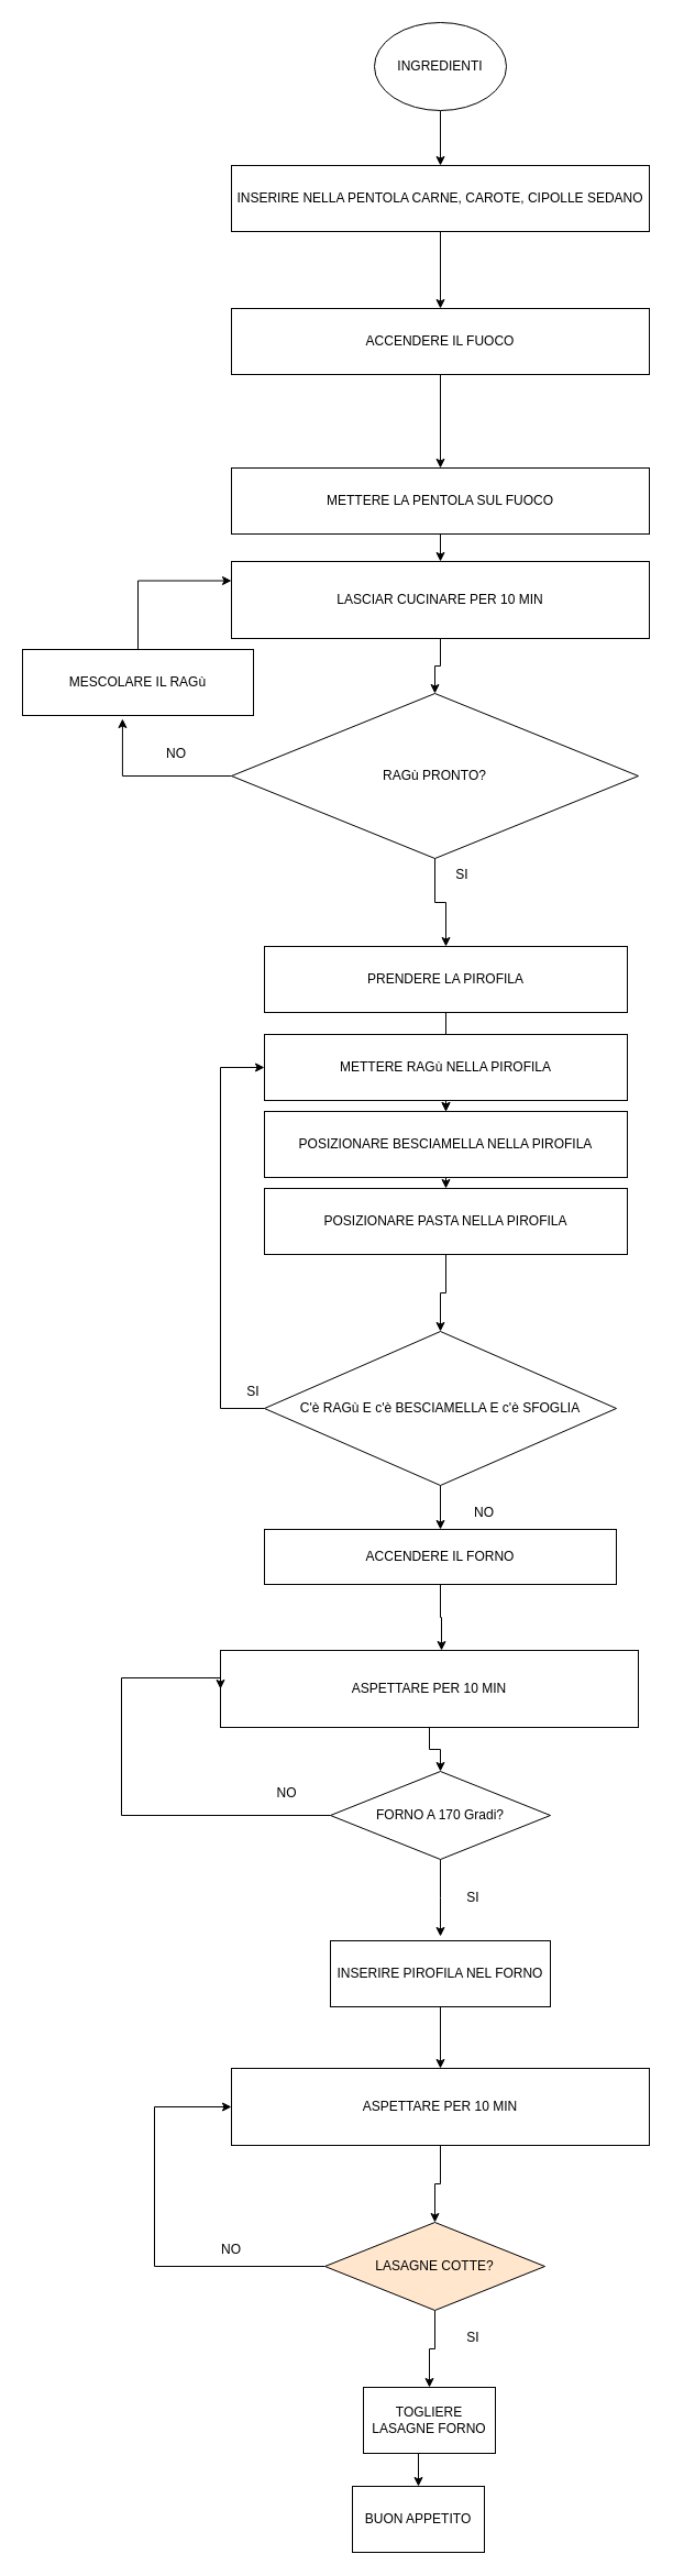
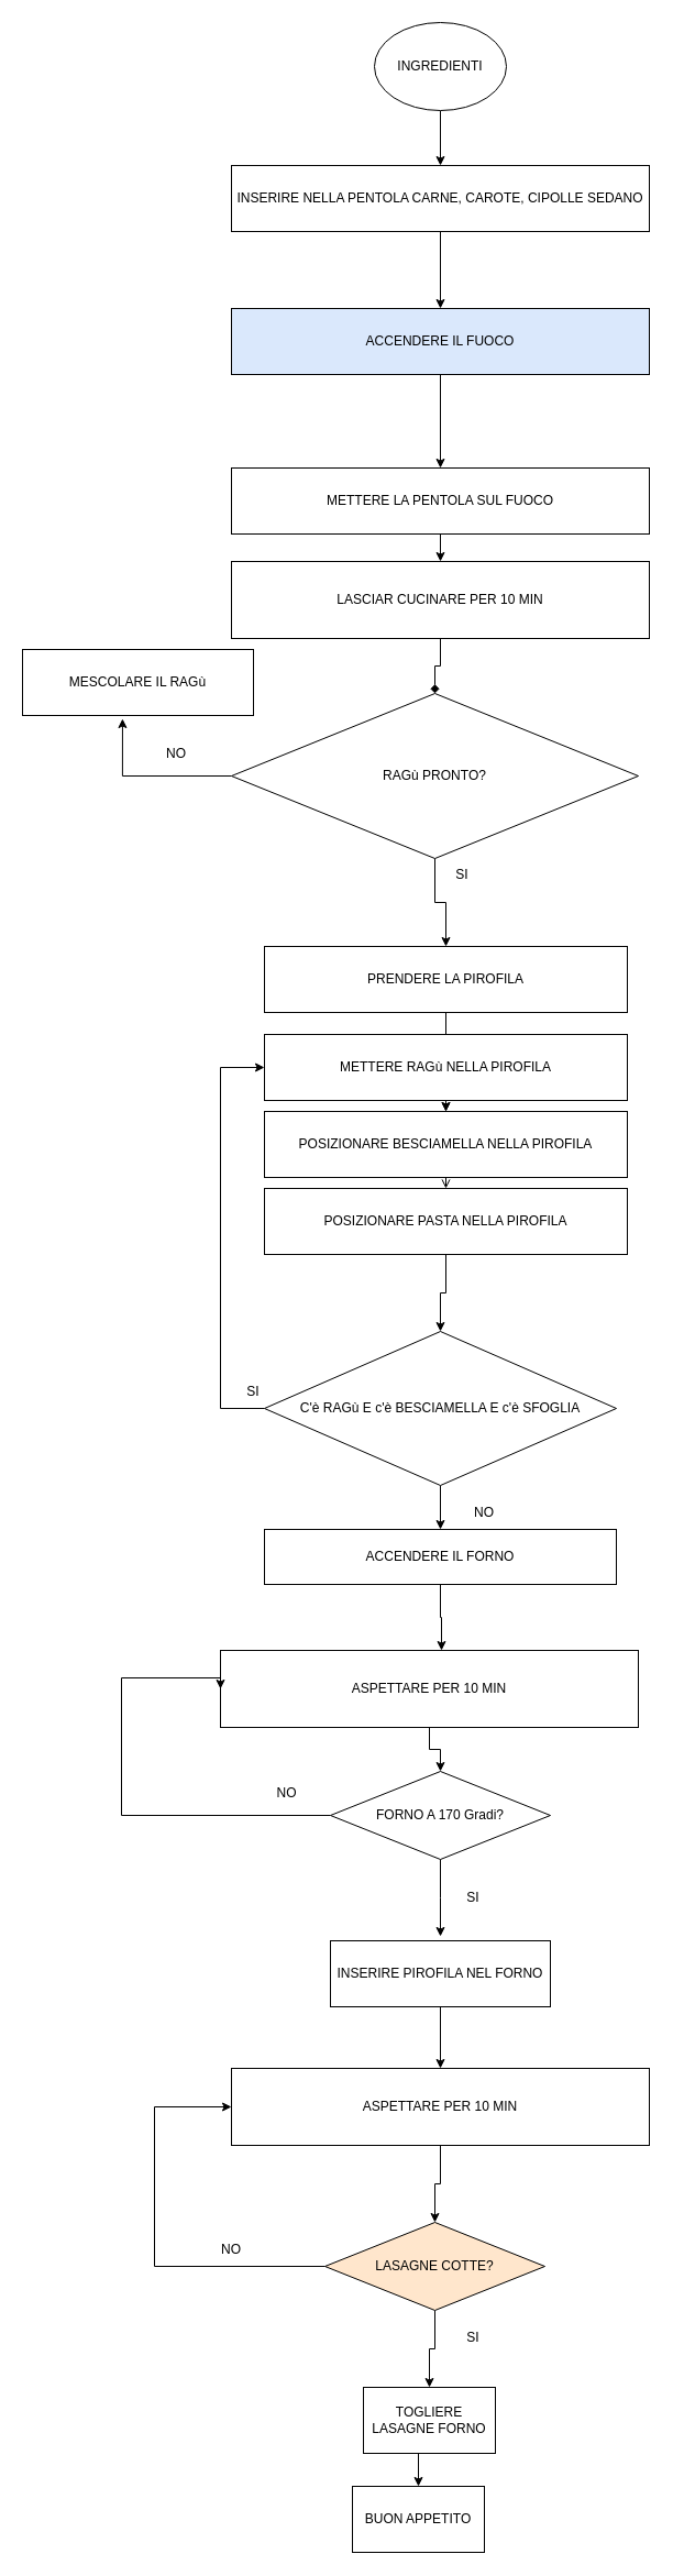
  <mxCell id="0" />
  <mxCell id="1" parent="0" />
  <mxCell id="2" style="edgeStyle=orthogonalEdgeStyle;rounded=0;orthogonalLoop=1;jettySize=auto;html=1;exitX=0.5;exitY=1;exitDx=0;exitDy=0;entryX=0.5;entryY=0;entryDx=0;entryDy=0;" parent="1" source="3" target="5" edge="1"><mxGeometry relative="1" as="geometry" /></mxCell>
  <mxCell id="3" value="INGREDIENTI" style="ellipse;whiteSpace=wrap;html=1;" parent="1" vertex="1"><mxGeometry x="340" y="20" width="120" height="80" as="geometry" /></mxCell>
  <mxCell id="4" style="edgeStyle=orthogonalEdgeStyle;rounded=0;orthogonalLoop=1;jettySize=auto;html=1;exitX=0.5;exitY=1;exitDx=0;exitDy=0;" parent="1" source="5" target="7" edge="1"><mxGeometry relative="1" as="geometry" /></mxCell>
  <mxCell id="5" value="INSERIRE NELLA PENTOLA CARNE, CAROTE, CIPOLLE SEDANO" style="rounded=0;whiteSpace=wrap;html=1;" parent="1" vertex="1"><mxGeometry x="210" y="150" width="380" height="60" as="geometry" /></mxCell>
  <mxCell id="6" style="edgeStyle=orthogonalEdgeStyle;rounded=0;orthogonalLoop=1;jettySize=auto;html=1;exitX=0.5;exitY=1;exitDx=0;exitDy=0;entryX=0.5;entryY=0;entryDx=0;entryDy=0;" parent="1" source="7" target="9" edge="1"><mxGeometry relative="1" as="geometry" /></mxCell>
- <mxCell id="7" value="ACCENDERE IL FUOCO" style="rounded=0;whiteSpace=wrap;html=1;" parent="1" vertex="1"><mxGeometry x="210" y="280" width="380" height="60" as="geometry" /></mxCell>
+ <mxCell id="7" value="ACCENDERE IL FUOCO" style="rounded=0;whiteSpace=wrap;html=1;fillColor=#dae8fc;" parent="1" vertex="1"><mxGeometry x="210" y="280" width="380" height="60" as="geometry" /></mxCell>
  <mxCell id="8" style="edgeStyle=orthogonalEdgeStyle;rounded=0;orthogonalLoop=1;jettySize=auto;html=1;exitX=0.5;exitY=1;exitDx=0;exitDy=0;" parent="1" source="9" target="11" edge="1"><mxGeometry relative="1" as="geometry" /></mxCell>
  <mxCell id="9" value="METTERE LA PENTOLA SUL FUOCO" style="rounded=0;whiteSpace=wrap;html=1;" parent="1" vertex="1"><mxGeometry x="210" y="425" width="380" height="60" as="geometry" /></mxCell>
- <mxCell id="10" style="edgeStyle=orthogonalEdgeStyle;rounded=0;orthogonalLoop=1;jettySize=auto;html=1;exitX=0.5;exitY=1;exitDx=0;exitDy=0;" parent="1" source="11" target="14" edge="1"><mxGeometry relative="1" as="geometry" /></mxCell>
+ <mxCell id="10" style="edgeStyle=orthogonalEdgeStyle;rounded=0;orthogonalLoop=1;jettySize=auto;html=1;exitX=0.5;exitY=1;exitDx=0;exitDy=0;endArrow=diamond;" parent="1" source="11" target="14" edge="1"><mxGeometry relative="1" as="geometry" /></mxCell>
  <mxCell id="11" value="LASCIAR CUCINARE PER 10 MIN" style="rounded=0;whiteSpace=wrap;html=1;" parent="1" vertex="1"><mxGeometry x="210" y="510" width="380" height="70" as="geometry" /></mxCell>
  <mxCell id="12" style="edgeStyle=orthogonalEdgeStyle;rounded=0;orthogonalLoop=1;jettySize=auto;html=1;exitX=0;exitY=0.5;exitDx=0;exitDy=0;entryX=0.433;entryY=1.05;entryDx=0;entryDy=0;entryPerimeter=0;" parent="1" source="14" target="17" edge="1"><mxGeometry relative="1" as="geometry"><Array as="points"><mxPoint x="110" y="705" /><mxPoint x="110" y="653" /></Array></mxGeometry></mxCell>
  <mxCell id="13" value="" style="edgeStyle=orthogonalEdgeStyle;rounded=0;orthogonalLoop=1;jettySize=auto;html=1;" parent="1" source="14" target="19" edge="1"><mxGeometry relative="1" as="geometry" /></mxCell>
  <mxCell id="14" value="RAGù PRONTO?" style="rhombus;whiteSpace=wrap;html=1;" parent="1" vertex="1"><mxGeometry x="210" y="630" width="370" height="150" as="geometry" /></mxCell>
  <mxCell id="15" value="NO" style="text;html=1;strokeColor=none;fillColor=none;align=center;verticalAlign=middle;whiteSpace=wrap;rounded=0;" parent="1" vertex="1"><mxGeometry x="130" y="670" width="60" height="30" as="geometry" /></mxCell>
- <mxCell id="16" style="edgeStyle=orthogonalEdgeStyle;rounded=0;orthogonalLoop=1;jettySize=auto;html=1;exitX=0.5;exitY=0;exitDx=0;exitDy=0;entryX=0;entryY=0.25;entryDx=0;entryDy=0;" parent="1" source="17" target="11" edge="1"><mxGeometry relative="1" as="geometry" /></mxCell>
  <mxCell id="17" value="MESCOLARE IL RAGù" style="rounded=0;whiteSpace=wrap;html=1;" parent="1" vertex="1"><mxGeometry x="20" y="590" width="210" height="60" as="geometry" /></mxCell>
  <mxCell id="18" value="" style="edgeStyle=orthogonalEdgeStyle;rounded=0;orthogonalLoop=1;jettySize=auto;html=1;" edge="1" parent="1" source="19" target="23"><mxGeometry relative="1" as="geometry" /></mxCell>
  <mxCell id="19" value="PRENDERE LA PIROFILA" style="rounded=0;whiteSpace=wrap;html=1;" parent="1" vertex="1"><mxGeometry x="240" y="860" width="330" height="60" as="geometry" /></mxCell>
  <mxCell id="20" style="edgeStyle=orthogonalEdgeStyle;rounded=0;orthogonalLoop=1;jettySize=auto;html=1;exitX=0.5;exitY=1;exitDx=0;exitDy=0;entryX=0.5;entryY=0;entryDx=0;entryDy=0;" parent="1" source="21" target="23" edge="1"><mxGeometry relative="1" as="geometry" /></mxCell>
  <mxCell id="21" value="METTERE RAGù NELLA PIROFILA" style="rounded=0;whiteSpace=wrap;html=1;" parent="1" vertex="1"><mxGeometry x="240" y="940" width="330" height="60" as="geometry" /></mxCell>
- <mxCell id="22" style="edgeStyle=orthogonalEdgeStyle;rounded=0;orthogonalLoop=1;jettySize=auto;html=1;exitX=0.5;exitY=1;exitDx=0;exitDy=0;entryX=0.5;entryY=0;entryDx=0;entryDy=0;" parent="1" source="23" target="25" edge="1"><mxGeometry relative="1" as="geometry" /></mxCell>
+ <mxCell id="22" style="edgeStyle=orthogonalEdgeStyle;rounded=0;orthogonalLoop=1;jettySize=auto;html=1;exitX=0.5;exitY=1;exitDx=0;exitDy=0;entryX=0.5;entryY=0;entryDx=0;entryDy=0;endArrow=open;" parent="1" source="23" target="25" edge="1"><mxGeometry relative="1" as="geometry" /></mxCell>
  <mxCell id="23" value="POSIZIONARE BESCIAMELLA NELLA PIROFILA" style="rounded=0;whiteSpace=wrap;html=1;" parent="1" vertex="1"><mxGeometry x="240" y="1010" width="330" height="60" as="geometry" /></mxCell>
  <mxCell id="24" style="edgeStyle=orthogonalEdgeStyle;rounded=0;orthogonalLoop=1;jettySize=auto;html=1;exitX=0.5;exitY=1;exitDx=0;exitDy=0;entryX=0.5;entryY=0;entryDx=0;entryDy=0;" parent="1" source="25" target="28" edge="1"><mxGeometry relative="1" as="geometry" /></mxCell>
  <mxCell id="25" value="POSIZIONARE PASTA NELLA PIROFILA" style="rounded=0;whiteSpace=wrap;html=1;" parent="1" vertex="1"><mxGeometry x="240" y="1080" width="330" height="60" as="geometry" /></mxCell>
  <mxCell id="26" style="edgeStyle=orthogonalEdgeStyle;rounded=0;orthogonalLoop=1;jettySize=auto;html=1;exitX=0;exitY=0.5;exitDx=0;exitDy=0;entryX=0;entryY=0.5;entryDx=0;entryDy=0;" parent="1" source="28" target="21" edge="1"><mxGeometry relative="1" as="geometry"><Array as="points"><mxPoint x="200" y="1280" /><mxPoint x="200" y="970" /></Array></mxGeometry></mxCell>
  <mxCell id="27" style="edgeStyle=orthogonalEdgeStyle;rounded=0;orthogonalLoop=1;jettySize=auto;html=1;exitX=0.5;exitY=1;exitDx=0;exitDy=0;" parent="1" source="28" target="31" edge="1"><mxGeometry relative="1" as="geometry" /></mxCell>
  <mxCell id="28" value="C'è RAGù E c'è BESCIAMELLA E c'è SFOGLIA" style="rhombus;whiteSpace=wrap;html=1;" parent="1" vertex="1"><mxGeometry x="240" y="1210" width="320" height="140" as="geometry" /></mxCell>
  <mxCell id="29" value="SI" style="text;html=1;strokeColor=none;fillColor=none;align=center;verticalAlign=middle;whiteSpace=wrap;rounded=0;" parent="1" vertex="1"><mxGeometry x="200" y="1250" width="60" height="30" as="geometry" /></mxCell>
  <mxCell id="30" style="edgeStyle=orthogonalEdgeStyle;rounded=0;orthogonalLoop=1;jettySize=auto;html=1;exitX=0.5;exitY=1;exitDx=0;exitDy=0;entryX=0.529;entryY=0;entryDx=0;entryDy=0;entryPerimeter=0;" parent="1" source="31" target="34" edge="1"><mxGeometry relative="1" as="geometry" /></mxCell>
  <mxCell id="31" value="ACCENDERE IL FORNO" style="rounded=0;whiteSpace=wrap;html=1;" parent="1" vertex="1"><mxGeometry x="240" y="1390" width="320" height="50" as="geometry" /></mxCell>
  <mxCell id="32" value="NO" style="text;html=1;strokeColor=none;fillColor=none;align=center;verticalAlign=middle;whiteSpace=wrap;rounded=0;" parent="1" vertex="1"><mxGeometry x="410" y="1360" width="60" height="30" as="geometry" /></mxCell>
  <mxCell id="33" style="edgeStyle=orthogonalEdgeStyle;rounded=0;orthogonalLoop=1;jettySize=auto;html=1;exitX=0.5;exitY=1;exitDx=0;exitDy=0;entryX=0.5;entryY=0;entryDx=0;entryDy=0;" parent="1" source="34" target="37" edge="1"><mxGeometry relative="1" as="geometry" /></mxCell>
  <mxCell id="34" value="ASPETTARE PER 10 MIN" style="rounded=0;whiteSpace=wrap;html=1;" parent="1" vertex="1"><mxGeometry x="200" y="1500" width="380" height="70" as="geometry" /></mxCell>
  <mxCell id="35" style="edgeStyle=orthogonalEdgeStyle;rounded=0;orthogonalLoop=1;jettySize=auto;html=1;exitX=0;exitY=0.5;exitDx=0;exitDy=0;entryX=0;entryY=0.5;entryDx=0;entryDy=0;" parent="1" source="37" target="34" edge="1"><mxGeometry relative="1" as="geometry"><mxPoint x="120" y="1530" as="targetPoint" /><Array as="points"><mxPoint x="110" y="1650" /><mxPoint x="110" y="1525" /></Array></mxGeometry></mxCell>
  <mxCell id="36" style="edgeStyle=orthogonalEdgeStyle;rounded=0;orthogonalLoop=1;jettySize=auto;html=1;exitX=0.5;exitY=1;exitDx=0;exitDy=0;" parent="1" source="37" edge="1"><mxGeometry relative="1" as="geometry"><mxPoint x="400" y="1760" as="targetPoint" /></mxGeometry></mxCell>
  <mxCell id="37" value="FORNO A 170 Gradi?" style="rhombus;whiteSpace=wrap;html=1;" parent="1" vertex="1"><mxGeometry x="300" y="1610" width="200" height="80" as="geometry" /></mxCell>
  <mxCell id="38" value="NO" style="text;html=1;align=center;verticalAlign=middle;resizable=0;points=[];autosize=1;strokeColor=none;fillColor=none;" parent="1" vertex="1"><mxGeometry x="240" y="1615" width="40" height="30" as="geometry" /></mxCell>
  <mxCell id="39" style="edgeStyle=orthogonalEdgeStyle;rounded=0;orthogonalLoop=1;jettySize=auto;html=1;exitX=0.5;exitY=1;exitDx=0;exitDy=0;entryX=0.5;entryY=0;entryDx=0;entryDy=0;" parent="1" source="40" target="43" edge="1"><mxGeometry relative="1" as="geometry" /></mxCell>
  <mxCell id="40" value="INSERIRE PIROFILA NEL FORNO" style="rounded=0;whiteSpace=wrap;html=1;" parent="1" vertex="1"><mxGeometry x="300" y="1764" width="200" height="60" as="geometry" /></mxCell>
  <mxCell id="41" value="SI" style="text;html=1;strokeColor=none;fillColor=none;align=center;verticalAlign=middle;whiteSpace=wrap;rounded=0;" parent="1" vertex="1"><mxGeometry x="400" y="1710" width="60" height="30" as="geometry" /></mxCell>
  <mxCell id="42" style="edgeStyle=orthogonalEdgeStyle;rounded=0;orthogonalLoop=1;jettySize=auto;html=1;exitX=0.5;exitY=1;exitDx=0;exitDy=0;entryX=0.5;entryY=0;entryDx=0;entryDy=0;" parent="1" source="43" target="46" edge="1"><mxGeometry relative="1" as="geometry" /></mxCell>
  <mxCell id="43" value="ASPETTARE PER 10 MIN" style="rounded=0;whiteSpace=wrap;html=1;" parent="1" vertex="1"><mxGeometry x="210" y="1880" width="380" height="70" as="geometry" /></mxCell>
  <mxCell id="44" style="edgeStyle=orthogonalEdgeStyle;rounded=0;orthogonalLoop=1;jettySize=auto;html=1;exitX=0;exitY=0.5;exitDx=0;exitDy=0;entryX=0;entryY=0.5;entryDx=0;entryDy=0;" parent="1" source="46" target="43" edge="1"><mxGeometry relative="1" as="geometry"><Array as="points"><mxPoint x="140" y="2060" /><mxPoint x="140" y="1915" /></Array></mxGeometry></mxCell>
  <mxCell id="45" style="edgeStyle=orthogonalEdgeStyle;rounded=0;orthogonalLoop=1;jettySize=auto;html=1;exitX=0.5;exitY=1;exitDx=0;exitDy=0;" parent="1" source="46" target="49" edge="1"><mxGeometry relative="1" as="geometry" /></mxCell>
  <mxCell id="46" value="LASAGNE COTTE?" style="rhombus;whiteSpace=wrap;html=1;fillColor=#ffe6cc;" parent="1" vertex="1"><mxGeometry x="295" y="2020" width="200" height="80" as="geometry" /></mxCell>
  <mxCell id="47" value="NO" style="text;html=1;strokeColor=none;fillColor=none;align=center;verticalAlign=middle;whiteSpace=wrap;rounded=0;" parent="1" vertex="1"><mxGeometry x="180" y="2030" width="60" height="30" as="geometry" /></mxCell>
  <mxCell id="48" style="edgeStyle=orthogonalEdgeStyle;rounded=0;orthogonalLoop=1;jettySize=auto;html=1;exitX=0.5;exitY=1;exitDx=0;exitDy=0;entryX=0.5;entryY=0;entryDx=0;entryDy=0;" parent="1" source="49" target="50" edge="1"><mxGeometry relative="1" as="geometry" /></mxCell>
  <mxCell id="49" value="TOGLIERE LASAGNE FORNO" style="rounded=0;whiteSpace=wrap;html=1;" parent="1" vertex="1"><mxGeometry x="330" y="2170" width="120" height="60" as="geometry" /></mxCell>
  <mxCell id="50" value="BUON APPETITO" style="rounded=0;whiteSpace=wrap;html=1;" parent="1" vertex="1"><mxGeometry x="320" y="2260" width="120" height="60" as="geometry" /></mxCell>
  <mxCell id="51" value="SI" style="text;html=1;strokeColor=none;fillColor=none;align=center;verticalAlign=middle;whiteSpace=wrap;rounded=0;" parent="1" vertex="1"><mxGeometry x="400" y="2110" width="60" height="30" as="geometry" /></mxCell>
  <mxCell id="52" value="SI" style="text;html=1;strokeColor=none;fillColor=none;align=center;verticalAlign=middle;whiteSpace=wrap;rounded=0;" vertex="1" parent="1"><mxGeometry x="390" y="780" width="60" height="30" as="geometry" /></mxCell>
